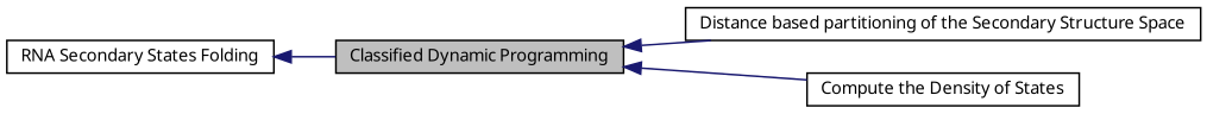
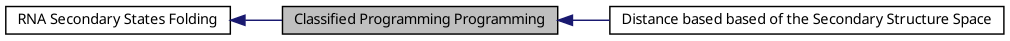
  digraph {
    rankdir=LR
    node [color=black fontname="FreeSans.ttf" fontsize=10 shape=record]
    edge [color=midnightblue dir=back fontname="FreeSans.ttf" fontsize=8 labelfontname="FreeSans.ttf" labelfontsize=8 shape=plaintext style=solid]
-   n1 [fillcolor=grey75 fontcolor=black height=0.2 label="Classified Dynamic Programming" style=filled width=0.4]
-   n2 [height=0.2 label="Distance based partitioning of the Secondary Structure Space" width=0.4]
-   n3 [height=0.2 label="Compute the Density of States" width=0.4]
+   n1 [fillcolor=grey75 fontcolor=black height=0.2 label="Classified Programming Programming" style=filled width=0.4]
+   n2 [height=0.2 label="Distance based based of the Secondary Structure Space" width=0.4]
    n4 [height=0.2 label="RNA Secondary States Folding" width=0.4]
    n1 -> n2
-   n1 -> n3
    n4 -> n1
  }
